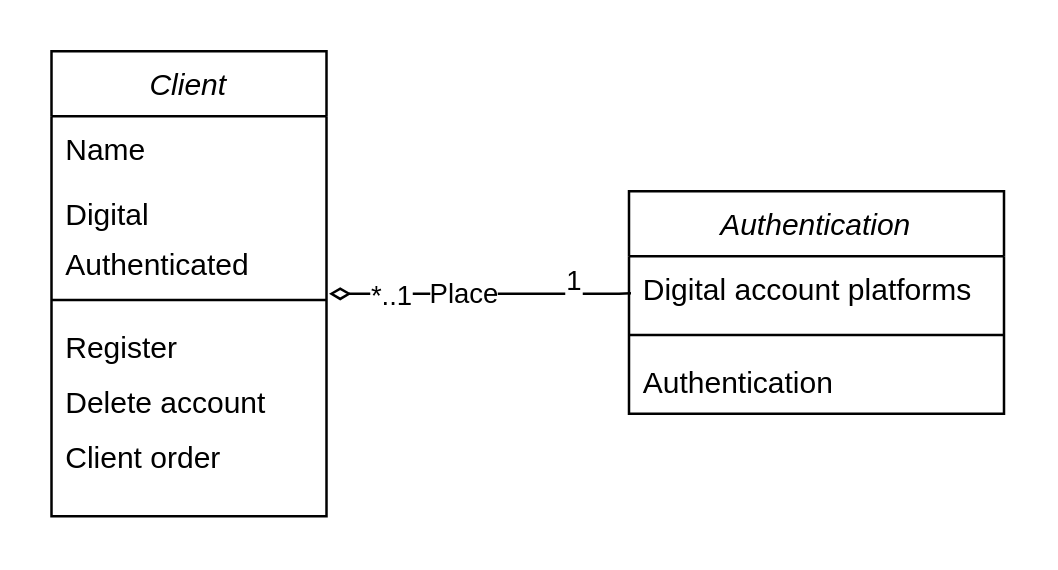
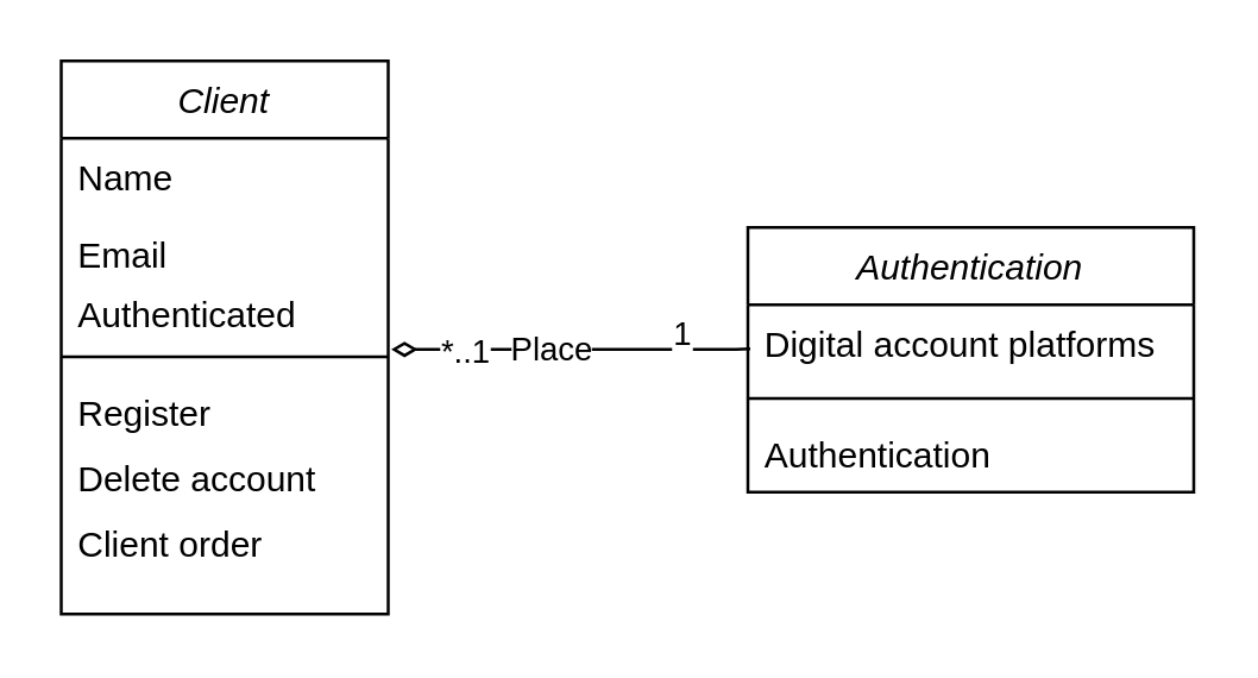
  <mxCell id="0" />
  <mxCell id="1" parent="0" />
  <mxCell id="2" value="Client" style="swimlane;fontStyle=2;align=center;verticalAlign=top;childLayout=stackLayout;horizontal=1;startSize=26;horizontalStack=0;resizeParent=1;resizeLast=0;collapsible=1;marginBottom=0;rounded=0;shadow=0;strokeWidth=1;" parent="1" vertex="1"><mxGeometry x="20" y="20" width="110" height="186" as="geometry"><mxRectangle x="230" y="140" width="160" height="26" as="alternateBounds" /></mxGeometry></mxCell>
  <mxCell id="3" value="Name" style="text;align=left;verticalAlign=top;spacingLeft=4;spacingRight=4;overflow=hidden;rotatable=0;points=[[0,0.5],[1,0.5]];portConstraint=eastwest;rounded=0;shadow=0;html=0;" parent="2" vertex="1"><mxGeometry y="26" width="110" height="26" as="geometry" /></mxCell>
- <mxCell id="4" value="Digital" style="text;align=left;verticalAlign=top;spacingLeft=4;spacingRight=4;overflow=hidden;rotatable=0;points=[[0,0.5],[1,0.5]];portConstraint=eastwest;" parent="2" vertex="1"><mxGeometry y="52" width="110" height="20" as="geometry" /></mxCell>
+ <mxCell id="4" value="Email" style="text;align=left;verticalAlign=top;spacingLeft=4;spacingRight=4;overflow=hidden;rotatable=0;points=[[0,0.5],[1,0.5]];portConstraint=eastwest;" parent="2" vertex="1"><mxGeometry y="52" width="110" height="20" as="geometry" /></mxCell>
  <mxCell id="5" value="Authenticated" style="text;align=left;verticalAlign=top;spacingLeft=4;spacingRight=4;overflow=hidden;rotatable=0;points=[[0,0.5],[1,0.5]];portConstraint=eastwest;" parent="2" vertex="1"><mxGeometry y="72" width="110" height="22" as="geometry" /></mxCell>
  <mxCell id="6" value="" style="line;html=1;strokeWidth=1;align=left;verticalAlign=middle;spacingTop=-1;spacingLeft=3;spacingRight=3;rotatable=0;labelPosition=right;points=[];portConstraint=eastwest;" parent="2" vertex="1"><mxGeometry y="94" width="110" height="11" as="geometry" /></mxCell>
  <mxCell id="7" value="Register" style="text;align=left;verticalAlign=top;spacingLeft=4;spacingRight=4;overflow=hidden;rotatable=0;points=[[0,0.5],[1,0.5]];portConstraint=eastwest;" parent="2" vertex="1"><mxGeometry y="105" width="110" height="22" as="geometry" /></mxCell>
  <mxCell id="8" value="Delete account" style="text;align=left;verticalAlign=top;spacingLeft=4;spacingRight=4;overflow=hidden;rotatable=0;points=[[0,0.5],[1,0.5]];portConstraint=eastwest;" parent="2" vertex="1"><mxGeometry y="127" width="110" height="22" as="geometry" /></mxCell>
  <mxCell id="9" value="Client order" style="text;align=left;verticalAlign=top;spacingLeft=4;spacingRight=4;overflow=hidden;rotatable=0;points=[[0,0.5],[1,0.5]];portConstraint=eastwest;" parent="2" vertex="1"><mxGeometry y="149" width="110" height="22" as="geometry" /></mxCell>
  <mxCell id="10" value="Authentication" style="swimlane;fontStyle=2;align=center;verticalAlign=top;childLayout=stackLayout;horizontal=1;startSize=26;horizontalStack=0;resizeParent=1;resizeLast=0;collapsible=1;marginBottom=0;rounded=0;shadow=0;strokeWidth=1;" parent="1" vertex="1"><mxGeometry x="251" y="76" width="150" height="89" as="geometry"><mxRectangle x="230" y="140" width="160" height="26" as="alternateBounds" /></mxGeometry></mxCell>
  <mxCell id="11" style="edgeStyle=orthogonalEdgeStyle;rounded=0;orthogonalLoop=1;jettySize=auto;html=1;entryX=-0.008;entryY=0.531;entryDx=0;entryDy=0;entryPerimeter=0;startArrow=diamondThin;startFill=0;endArrow=none;endFill=0;exitX=1.016;exitY=0.527;exitDx=0;exitDy=0;exitPerimeter=0;" parent="10" edge="1"><mxGeometry relative="1" as="geometry"><Array as="points"><mxPoint x="-4" y="41" /></Array><mxPoint x="-120" y="41.012" as="sourcePoint" /><mxPoint x="0.8" y="40.806" as="targetPoint" /></mxGeometry></mxCell>
  <mxCell id="12" value="1" style="edgeLabel;html=1;align=center;verticalAlign=middle;resizable=0;points=[];" parent="11" vertex="1" connectable="0"><mxGeometry x="0.785" y="-1" relative="1" as="geometry"><mxPoint x="-11" y="-7" as="offset" /></mxGeometry></mxCell>
  <mxCell id="13" value="*..1" style="edgeLabel;html=1;align=center;verticalAlign=middle;resizable=0;points=[];" parent="11" vertex="1" connectable="0"><mxGeometry x="-0.809" y="-3" relative="1" as="geometry"><mxPoint x="12" y="-3" as="offset" /></mxGeometry></mxCell>
  <mxCell id="14" value="Place" style="edgeLabel;html=1;align=center;verticalAlign=middle;resizable=0;points=[];" parent="11" vertex="1" connectable="0"><mxGeometry x="0.2" y="1" relative="1" as="geometry"><mxPoint x="-18" as="offset" /></mxGeometry></mxCell>
  <mxCell id="15" value="Digital account platforms" style="text;align=left;verticalAlign=top;spacingLeft=4;spacingRight=4;overflow=hidden;rotatable=0;points=[[0,0.5],[1,0.5]];portConstraint=eastwest;rounded=0;shadow=0;html=0;" parent="10" vertex="1"><mxGeometry y="26" width="150" height="26" as="geometry" /></mxCell>
  <mxCell id="16" value="" style="line;html=1;strokeWidth=1;align=left;verticalAlign=middle;spacingTop=-1;spacingLeft=3;spacingRight=3;rotatable=0;labelPosition=right;points=[];portConstraint=eastwest;" parent="10" vertex="1"><mxGeometry y="52" width="150" height="11" as="geometry" /></mxCell>
  <mxCell id="17" value="Authentication" style="text;align=left;verticalAlign=top;spacingLeft=4;spacingRight=4;overflow=hidden;rotatable=0;points=[[0,0.5],[1,0.5]];portConstraint=eastwest;rounded=0;shadow=0;html=0;" parent="10" vertex="1"><mxGeometry y="63" width="150" height="26" as="geometry" /></mxCell>
